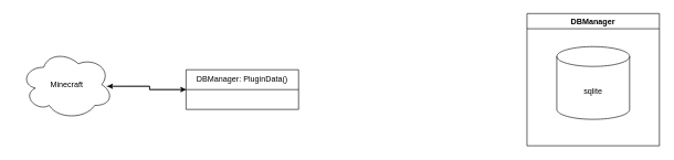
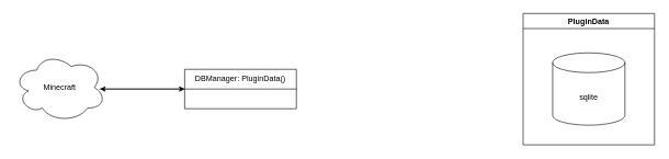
  <mxCell id="0" />
  <mxCell id="1" parent="0" />
- <mxCell id="2" value="sqlite" style="shape=cylinder3;whiteSpace=wrap;html=1;boundedLbl=1;backgroundOutline=1;size=15;" vertex="1" parent="1"><mxGeometry x="840" y="70" width="110" height="110" as="geometry" /></mxCell>
+ <mxCell id="2" value="sqlite" style="shape=cylinder3;whiteSpace=wrap;html=1;boundedLbl=1;backgroundOutline=1;size=15;" vertex="1" parent="1"><mxGeometry x="840" y="80" width="110" height="110" as="geometry" /></mxCell>
  <mxCell id="3" style="edgeStyle=orthogonalEdgeStyle;rounded=0;orthogonalLoop=1;jettySize=auto;html=1;entryX=0.936;entryY=0.524;entryDx=0;entryDy=0;entryPerimeter=0;" edge="1" parent="1" source="4" target="6"><mxGeometry relative="1" as="geometry" /></mxCell>
  <mxCell id="4" value="DBManager: PluginData()" style="swimlane;fontStyle=0;childLayout=stackLayout;horizontal=1;startSize=30;horizontalStack=0;resizeParent=1;resizeParentMax=0;resizeLast=0;collapsible=1;marginBottom=0;whiteSpace=wrap;html=1;" vertex="1" parent="1"><mxGeometry x="280" y="105" width="170" height="60" as="geometry" /></mxCell>
  <mxCell id="5" style="edgeStyle=orthogonalEdgeStyle;rounded=0;orthogonalLoop=1;jettySize=auto;html=1;exitX=0.929;exitY=0.524;exitDx=0;exitDy=0;exitPerimeter=0;entryX=0;entryY=0.5;entryDx=0;entryDy=0;" edge="1" parent="1" source="6" target="4"><mxGeometry relative="1" as="geometry" /></mxCell>
- <mxCell id="6" value="Minecraft" style="ellipse;shape=cloud;whiteSpace=wrap;html=1;" vertex="1" parent="1"><mxGeometry x="30" y="75" width="140" height="105" as="geometry" /></mxCell>
- <mxCell id="7" value="DBManager" style="swimlane;whiteSpace=wrap;html=1;" vertex="1" parent="1"><mxGeometry x="795" y="20" width="200" height="200" as="geometry" /></mxCell>
+ <mxCell id="6" value="Minecraft" style="ellipse;shape=cloud;whiteSpace=wrap;html=1;" vertex="1" parent="1"><mxGeometry x="20" y="80" width="140" height="105" as="geometry" /></mxCell>
+ <mxCell id="7" value="PluginData" style="swimlane;whiteSpace=wrap;html=1;" vertex="1" parent="1"><mxGeometry x="795" y="20" width="200" height="200" as="geometry" /></mxCell>
